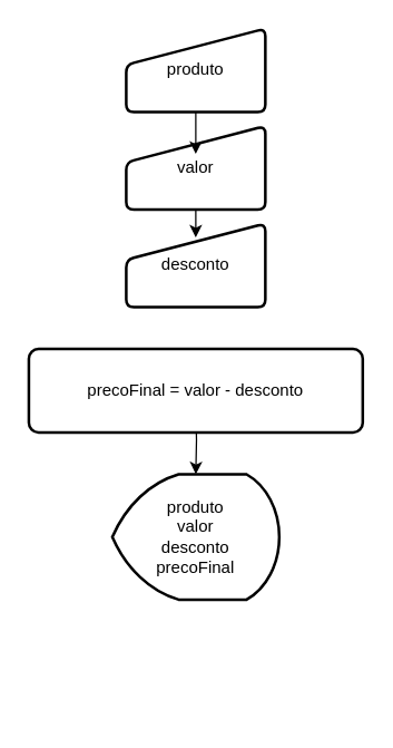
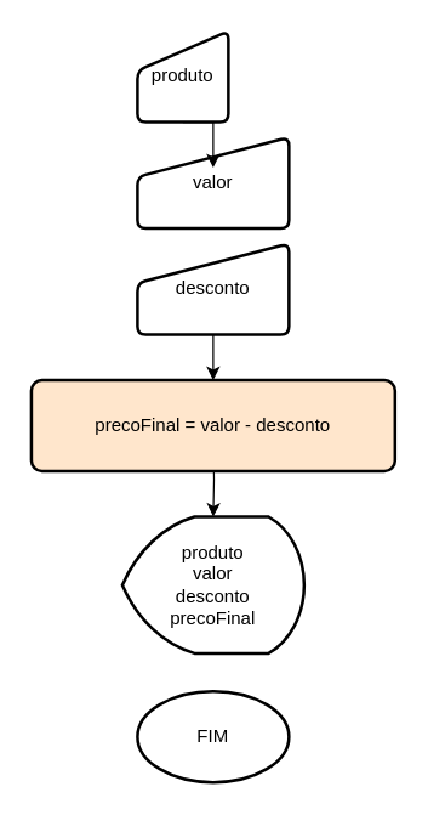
  <mxCell id="0" />
  <mxCell id="1" parent="0" />
- <mxCell id="3" value="produto" style="html=1;strokeWidth=2;shape=manualInput;whiteSpace=wrap;rounded=1;size=26;arcSize=11;strokeColor=default;align=center;verticalAlign=middle;fontFamily=Helvetica;fontSize=12;fontColor=default;fillColor=default;" parent="1" vertex="1"><mxGeometry x="90" y="20" width="100" height="60" as="geometry" /></mxCell>
+ <mxCell id="2" value="FIM" style="strokeWidth=2;html=1;shape=mxgraph.flowchart.start_1;whiteSpace=wrap;" parent="1" vertex="1"><mxGeometry x="90" y="455" width="100" height="60" as="geometry" /></mxCell>
+ <mxCell id="3" value="produto" style="html=1;strokeWidth=2;shape=manualInput;whiteSpace=wrap;rounded=1;size=26;arcSize=11;strokeColor=default;align=center;verticalAlign=middle;fontFamily=Helvetica;fontSize=12;fontColor=default;fillColor=default;" parent="1" vertex="1"><mxGeometry x="90" y="20" width="60" height="60" as="geometry" /></mxCell>
  <mxCell id="4" value="valor" style="html=1;strokeWidth=2;shape=manualInput;whiteSpace=wrap;rounded=1;size=26;arcSize=11;strokeColor=default;align=center;verticalAlign=middle;fontFamily=Helvetica;fontSize=12;fontColor=default;fillColor=default;" parent="1" vertex="1"><mxGeometry x="90" y="90" width="100" height="60" as="geometry" /></mxCell>
  <mxCell id="5" value="&lt;div&gt;produto&lt;/div&gt;&lt;div&gt;valor&lt;/div&gt;&lt;div&gt;desconto&lt;/div&gt;&lt;div&gt;precoFinal&lt;br&gt;&lt;/div&gt;" style="strokeWidth=2;html=1;shape=mxgraph.flowchart.display;whiteSpace=wrap;strokeColor=default;align=center;verticalAlign=middle;fontFamily=Helvetica;fontSize=12;fontColor=default;fillColor=default;" parent="1" vertex="1"><mxGeometry x="80" y="340" width="120" height="90" as="geometry" /></mxCell>
  <mxCell id="6" style="edgeStyle=orthogonalEdgeStyle;rounded=0;orthogonalLoop=1;jettySize=auto;html=1;exitX=0.5;exitY=1;exitDx=0;exitDy=0;entryX=0.5;entryY=0.333;entryDx=0;entryDy=0;entryPerimeter=0;fontFamily=Helvetica;fontSize=12;fontColor=default;" parent="1" source="3" target="4" edge="1"><mxGeometry relative="1" as="geometry" /></mxCell>
+ <mxCell id="7" style="edgeStyle=orthogonalEdgeStyle;rounded=0;orthogonalLoop=1;jettySize=auto;html=1;exitX=0.5;exitY=1;exitDx=0;exitDy=0;entryX=0.5;entryY=0;entryDx=0;entryDy=0;" edge="1" parent="1" source="8" target="11"><mxGeometry relative="1" as="geometry" /></mxCell>
  <mxCell id="8" value="desconto" style="html=1;strokeWidth=2;shape=manualInput;whiteSpace=wrap;rounded=1;size=26;arcSize=11;strokeColor=default;align=center;verticalAlign=middle;fontFamily=Helvetica;fontSize=12;fontColor=default;fillColor=default;" parent="1" vertex="1"><mxGeometry x="90" y="160" width="100" height="60" as="geometry" /></mxCell>
- <mxCell id="9" style="edgeStyle=orthogonalEdgeStyle;rounded=0;orthogonalLoop=1;jettySize=auto;html=1;exitX=0.5;exitY=1;exitDx=0;exitDy=0;entryX=0.5;entryY=0.167;entryDx=0;entryDy=0;entryPerimeter=0;fontFamily=Helvetica;fontSize=12;fontColor=default;" parent="1" source="4" target="8" edge="1"><mxGeometry relative="1" as="geometry" /></mxCell>
  <mxCell id="10" style="edgeStyle=orthogonalEdgeStyle;rounded=0;orthogonalLoop=1;jettySize=auto;html=1;exitX=0.5;exitY=1;exitDx=0;exitDy=0;entryX=0.5;entryY=0;entryDx=0;entryDy=0;entryPerimeter=0;fontFamily=Helvetica;fontSize=12;fontColor=default;" parent="1" target="5" edge="1"><mxGeometry relative="1" as="geometry"><mxPoint x="140" y="290" as="sourcePoint" /></mxGeometry></mxCell>
- <mxCell id="11" value="precoFinal = valor - desconto" style="rounded=1;whiteSpace=wrap;html=1;absoluteArcSize=1;arcSize=14;strokeWidth=2;" vertex="1" parent="1"><mxGeometry x="20" y="250" width="240" height="60" as="geometry" /></mxCell>
+ <mxCell id="11" value="precoFinal = valor - desconto" style="rounded=1;whiteSpace=wrap;html=1;absoluteArcSize=1;arcSize=14;strokeWidth=2;fillColor=#ffe6cc;" vertex="1" parent="1"><mxGeometry x="20" y="250" width="240" height="60" as="geometry" /></mxCell>
